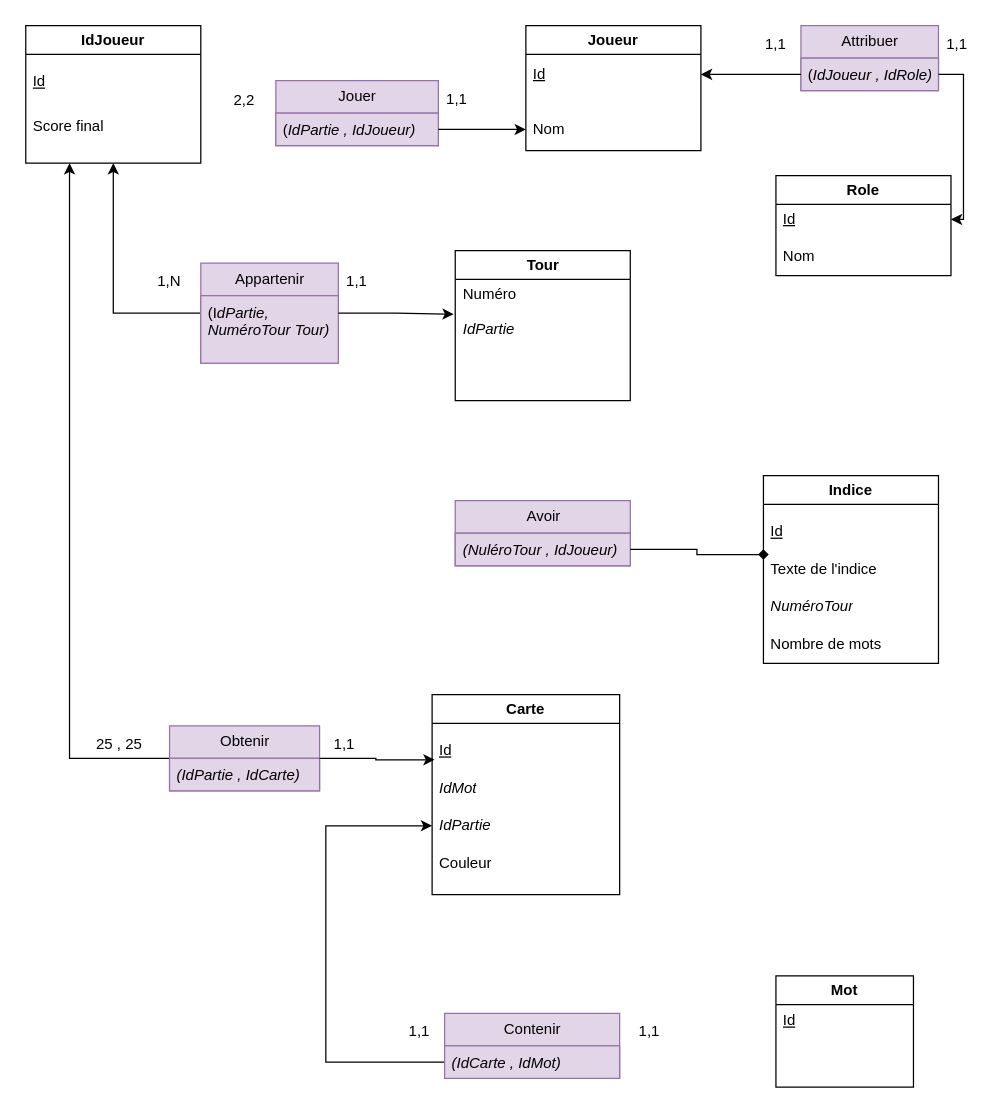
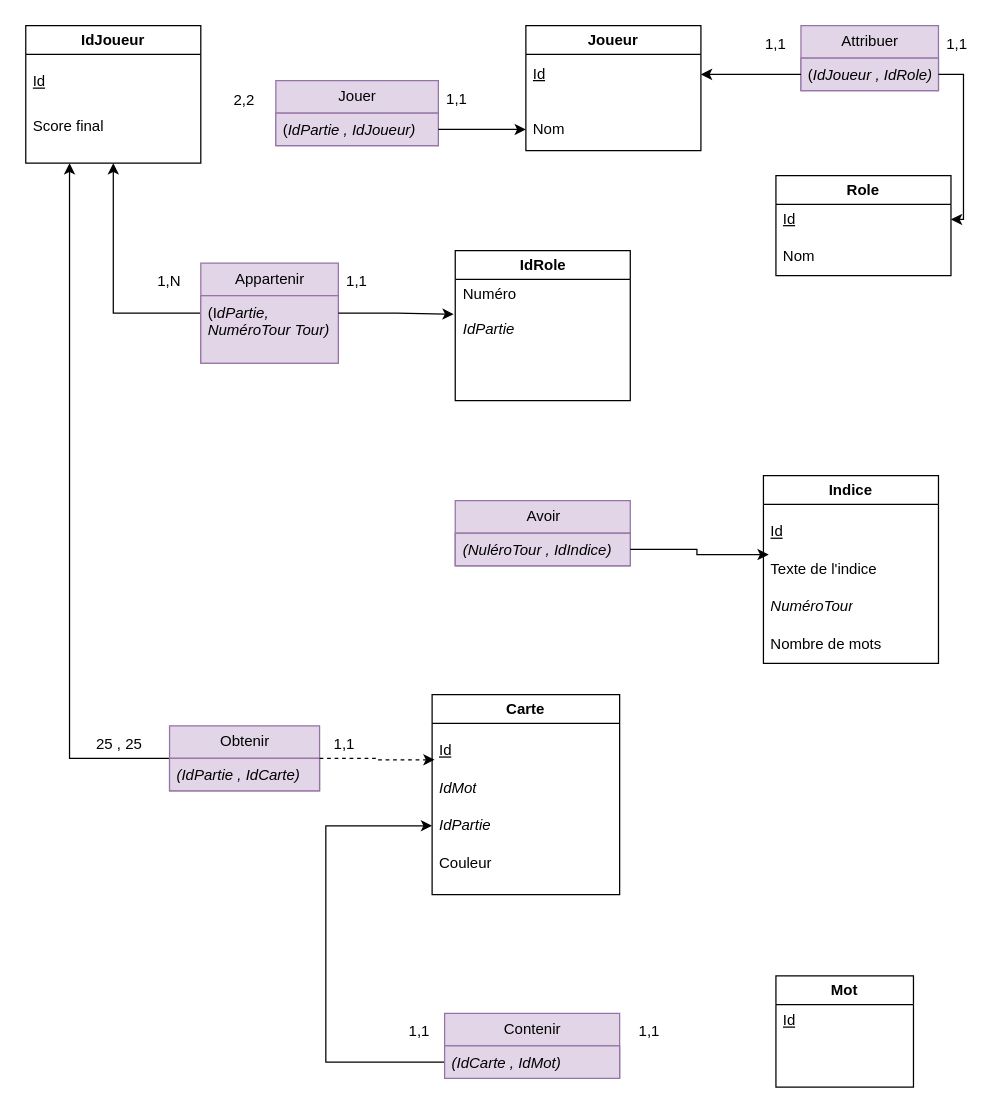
  <mxCell id="0" />
  <mxCell id="1" parent="0" />
  <mxCell id="2" value="Role" style="swimlane;whiteSpace=wrap;html=1;" vertex="1" parent="1"><mxGeometry x="620" y="140" width="140" height="80" as="geometry" /></mxCell>
  <mxCell id="3" value="&lt;u&gt;Id&lt;/u&gt;" style="text;strokeColor=none;fillColor=none;align=left;verticalAlign=middle;spacingLeft=4;spacingRight=4;overflow=hidden;points=[[0,0.5],[1,0.5]];portConstraint=eastwest;rotatable=0;whiteSpace=wrap;html=1;" vertex="1" parent="2"><mxGeometry y="20" width="140" height="30" as="geometry" /></mxCell>
  <mxCell id="4" value="Nom" style="text;strokeColor=none;fillColor=none;align=left;verticalAlign=middle;spacingLeft=4;spacingRight=4;overflow=hidden;points=[[0,0.5],[1,0.5]];portConstraint=eastwest;rotatable=0;whiteSpace=wrap;html=1;" vertex="1" parent="2"><mxGeometry y="50" width="140" height="30" as="geometry" /></mxCell>
  <mxCell id="5" value="IdJoueur" style="swimlane;whiteSpace=wrap;html=1;" vertex="1" parent="1"><mxGeometry x="20" y="20" width="140" height="110" as="geometry" /></mxCell>
  <mxCell id="6" value="Score final" style="text;strokeColor=none;fillColor=none;align=left;verticalAlign=middle;spacingLeft=4;spacingRight=4;overflow=hidden;points=[[0,0.5],[1,0.5]];portConstraint=eastwest;rotatable=0;whiteSpace=wrap;html=1;" vertex="1" parent="5"><mxGeometry y="66" width="140" height="30" as="geometry" /></mxCell>
  <mxCell id="7" value="&lt;u&gt;Id&lt;/u&gt;" style="text;strokeColor=none;fillColor=none;align=left;verticalAlign=middle;spacingLeft=4;spacingRight=4;overflow=hidden;points=[[0,0.5],[1,0.5]];portConstraint=eastwest;rotatable=0;whiteSpace=wrap;html=1;" vertex="1" parent="5"><mxGeometry y="30" width="140" height="30" as="geometry" /></mxCell>
  <mxCell id="8" value="Mot" style="swimlane;whiteSpace=wrap;html=1;" vertex="1" parent="1"><mxGeometry x="620" y="780" width="110" height="89" as="geometry" /></mxCell>
  <mxCell id="9" value="&lt;u&gt;Id&lt;/u&gt;" style="text;strokeColor=none;fillColor=none;align=left;verticalAlign=middle;spacingLeft=4;spacingRight=4;overflow=hidden;points=[[0,0.5],[1,0.5]];portConstraint=eastwest;rotatable=0;whiteSpace=wrap;html=1;" vertex="1" parent="8"><mxGeometry y="21" width="110" height="30" as="geometry" /></mxCell>
  <mxCell id="10" value="Joueur" style="swimlane;whiteSpace=wrap;html=1;movable=1;resizable=1;rotatable=1;deletable=1;editable=1;locked=0;connectable=1;" vertex="1" parent="1"><mxGeometry x="420" y="20" width="140" height="100" as="geometry" /></mxCell>
  <mxCell id="11" value="&lt;u&gt;Id&lt;/u&gt;" style="text;strokeColor=none;fillColor=none;align=left;verticalAlign=middle;spacingLeft=4;spacingRight=4;overflow=hidden;points=[[0,0.5],[1,0.5]];portConstraint=eastwest;rotatable=0;whiteSpace=wrap;html=1;" vertex="1" parent="10"><mxGeometry y="24" width="140" height="30" as="geometry" /></mxCell>
  <mxCell id="12" value="Nom" style="text;strokeColor=none;fillColor=none;align=left;verticalAlign=middle;spacingLeft=4;spacingRight=4;overflow=hidden;points=[[0,0.5],[1,0.5]];portConstraint=eastwest;rotatable=1;whiteSpace=wrap;html=1;movable=1;resizable=1;deletable=1;editable=1;locked=0;connectable=1;" vertex="1" parent="10"><mxGeometry y="68" width="140" height="30" as="geometry" /></mxCell>
  <mxCell id="13" value="Indice" style="swimlane;whiteSpace=wrap;html=1;" vertex="1" parent="1"><mxGeometry x="610" y="380" width="140" height="150" as="geometry" /></mxCell>
  <mxCell id="14" value="&lt;u&gt;Id&lt;/u&gt;" style="text;strokeColor=none;fillColor=none;align=left;verticalAlign=middle;spacingLeft=4;spacingRight=4;overflow=hidden;points=[[0,0.5],[1,0.5]];portConstraint=eastwest;rotatable=0;whiteSpace=wrap;html=1;" vertex="1" parent="13"><mxGeometry y="30" width="140" height="30" as="geometry" /></mxCell>
  <mxCell id="15" value="Texte de l'indice" style="text;strokeColor=none;fillColor=none;align=left;verticalAlign=middle;spacingLeft=4;spacingRight=4;overflow=hidden;points=[[0,0.5],[1,0.5]];portConstraint=eastwest;rotatable=0;whiteSpace=wrap;html=1;" vertex="1" parent="13"><mxGeometry y="60" width="140" height="30" as="geometry" /></mxCell>
  <mxCell id="16" value="&lt;i&gt;NuméroTour&lt;/i&gt;" style="text;strokeColor=none;fillColor=none;align=left;verticalAlign=middle;spacingLeft=4;spacingRight=4;overflow=hidden;points=[[0,0.5],[1,0.5]];portConstraint=eastwest;rotatable=0;whiteSpace=wrap;html=1;" vertex="1" parent="13"><mxGeometry y="90" width="140" height="30" as="geometry" /></mxCell>
  <mxCell id="17" value="Nombre de mots" style="text;strokeColor=none;fillColor=none;align=left;verticalAlign=middle;spacingLeft=4;spacingRight=4;overflow=hidden;points=[[0,0.5],[1,0.5]];portConstraint=eastwest;rotatable=0;whiteSpace=wrap;html=1;" vertex="1" parent="13"><mxGeometry y="120" width="140" height="30" as="geometry" /></mxCell>
  <mxCell id="18" value="Carte" style="swimlane;whiteSpace=wrap;html=1;" vertex="1" parent="1"><mxGeometry x="345" y="555" width="150" height="160" as="geometry" /></mxCell>
  <mxCell id="19" value="&lt;u&gt;Id&lt;/u&gt;" style="text;strokeColor=none;fillColor=none;align=left;verticalAlign=middle;spacingLeft=4;spacingRight=4;overflow=hidden;points=[[0,0.5],[1,0.5]];portConstraint=eastwest;rotatable=0;whiteSpace=wrap;html=1;" vertex="1" parent="18"><mxGeometry y="30" width="140" height="30" as="geometry" /></mxCell>
  <mxCell id="20" value="&lt;i&gt;IdMot&lt;/i&gt;" style="text;strokeColor=none;fillColor=none;align=left;verticalAlign=middle;spacingLeft=4;spacingRight=4;overflow=hidden;points=[[0,0.5],[1,0.5]];portConstraint=eastwest;rotatable=0;whiteSpace=wrap;html=1;" vertex="1" parent="18"><mxGeometry y="60" width="140" height="30" as="geometry" /></mxCell>
  <mxCell id="21" value="&lt;i&gt;IdPartie&lt;/i&gt;" style="text;strokeColor=none;fillColor=none;align=left;verticalAlign=middle;spacingLeft=4;spacingRight=4;overflow=hidden;points=[[0,0.5],[1,0.5]];portConstraint=eastwest;rotatable=0;whiteSpace=wrap;html=1;" vertex="1" parent="18"><mxGeometry y="90" width="140" height="30" as="geometry" /></mxCell>
  <mxCell id="22" value="Couleur" style="text;strokeColor=none;fillColor=none;align=left;verticalAlign=middle;spacingLeft=4;spacingRight=4;overflow=hidden;points=[[0,0.5],[1,0.5]];portConstraint=eastwest;rotatable=0;whiteSpace=wrap;html=1;" vertex="1" parent="18"><mxGeometry y="120" width="140" height="30" as="geometry" /></mxCell>
- <mxCell id="23" value="Tour" style="swimlane;whiteSpace=wrap;html=1;" vertex="1" parent="1"><mxGeometry x="363.5" y="200" width="140" height="120" as="geometry" /></mxCell>
+ <mxCell id="23" value="IdRole" style="swimlane;whiteSpace=wrap;html=1;" vertex="1" parent="1"><mxGeometry x="363.5" y="200" width="140" height="120" as="geometry" /></mxCell>
  <mxCell id="24" value="Numéro" style="text;strokeColor=none;fillColor=none;align=left;verticalAlign=middle;spacingLeft=4;spacingRight=4;overflow=hidden;points=[[0,0.5],[1,0.5]];portConstraint=eastwest;rotatable=0;whiteSpace=wrap;html=1;" vertex="1" parent="23"><mxGeometry y="20" width="140" height="30" as="geometry" /></mxCell>
  <mxCell id="25" value="&lt;i&gt;IdPartie&lt;/i&gt;" style="text;strokeColor=none;fillColor=none;align=left;verticalAlign=middle;spacingLeft=4;spacingRight=4;overflow=hidden;points=[[0,0.5],[1,0.5]];portConstraint=eastwest;rotatable=0;whiteSpace=wrap;html=1;" vertex="1" parent="23"><mxGeometry y="48" width="140" height="30" as="geometry" /></mxCell>
  <mxCell id="26" value="2,2" style="text;strokeColor=none;align=center;fillColor=none;html=1;verticalAlign=middle;whiteSpace=wrap;rounded=0;" vertex="1" parent="1"><mxGeometry x="180" y="65" width="30" height="30" as="geometry" /></mxCell>
  <mxCell id="27" value="1,1" style="text;strokeColor=none;align=center;fillColor=none;html=1;verticalAlign=middle;whiteSpace=wrap;rounded=0;" vertex="1" parent="1"><mxGeometry x="350" y="64" width="30" height="30" as="geometry" /></mxCell>
  <mxCell id="28" value="1,1" style="text;strokeColor=none;align=center;fillColor=none;html=1;verticalAlign=middle;whiteSpace=wrap;rounded=0;" vertex="1" parent="1"><mxGeometry x="750" y="20" width="30" height="30" as="geometry" /></mxCell>
  <mxCell id="29" value="1,1" style="text;strokeColor=none;align=center;fillColor=none;html=1;verticalAlign=middle;whiteSpace=wrap;rounded=0;" vertex="1" parent="1"><mxGeometry x="605" y="20" width="30" height="30" as="geometry" /></mxCell>
  <mxCell id="30" value="Jouer" style="swimlane;fontStyle=0;childLayout=stackLayout;horizontal=1;startSize=26;fillColor=#e1d5e7;horizontalStack=0;resizeParent=1;resizeParentMax=0;resizeLast=0;collapsible=1;marginBottom=0;html=1;strokeColor=#9673a6;" vertex="1" parent="1"><mxGeometry x="220" y="64" width="130" height="52" as="geometry" /></mxCell>
  <mxCell id="31" value="(&lt;i&gt;IdPartie , IdJoueur)&lt;/i&gt;" style="text;strokeColor=#9673a6;fillColor=#e1d5e7;align=left;verticalAlign=top;spacingLeft=4;spacingRight=4;overflow=hidden;rotatable=0;points=[[0,0.5],[1,0.5]];portConstraint=eastwest;whiteSpace=wrap;html=1;" vertex="1" parent="30"><mxGeometry y="26" width="130" height="26" as="geometry" /></mxCell>
  <mxCell id="32" style="edgeStyle=orthogonalEdgeStyle;rounded=0;orthogonalLoop=1;jettySize=auto;html=1;exitX=1;exitY=0.5;exitDx=0;exitDy=0;entryX=0;entryY=0.5;entryDx=0;entryDy=0;" edge="1" parent="1" source="31" target="12"><mxGeometry relative="1" as="geometry" /></mxCell>
  <mxCell id="33" style="edgeStyle=orthogonalEdgeStyle;rounded=0;orthogonalLoop=1;jettySize=auto;html=1;exitX=0;exitY=0.5;exitDx=0;exitDy=0;entryX=0.5;entryY=1;entryDx=0;entryDy=0;" edge="1" parent="1" source="34" target="5"><mxGeometry relative="1" as="geometry" /></mxCell>
  <mxCell id="34" value="Appartenir" style="swimlane;fontStyle=0;childLayout=stackLayout;horizontal=1;startSize=26;fillColor=#e1d5e7;horizontalStack=0;resizeParent=1;resizeParentMax=0;resizeLast=0;collapsible=1;marginBottom=0;html=1;strokeColor=#9673a6;" vertex="1" parent="1"><mxGeometry x="160" y="210" width="110" height="80" as="geometry" /></mxCell>
  <mxCell id="35" value="(I&lt;i&gt;dPartie, NuméroTour Tour)&lt;/i&gt;" style="text;strokeColor=#9673a6;fillColor=#e1d5e7;align=left;verticalAlign=top;spacingLeft=4;spacingRight=4;overflow=hidden;rotatable=0;points=[[0,0.5],[1,0.5]];portConstraint=eastwest;whiteSpace=wrap;html=1;" vertex="1" parent="34"><mxGeometry y="26" width="110" height="54" as="geometry" /></mxCell>
  <mxCell id="36" value="Attribuer" style="swimlane;fontStyle=0;childLayout=stackLayout;horizontal=1;startSize=26;fillColor=#e1d5e7;horizontalStack=0;resizeParent=1;resizeParentMax=0;resizeLast=0;collapsible=1;marginBottom=0;html=1;strokeColor=#9673a6;" vertex="1" parent="1"><mxGeometry x="640" y="20" width="110" height="52" as="geometry" /></mxCell>
  <mxCell id="37" value="(&lt;i&gt;IdJoueur , IdRole)&lt;/i&gt;" style="text;strokeColor=#9673a6;fillColor=#e1d5e7;align=left;verticalAlign=top;spacingLeft=4;spacingRight=4;overflow=hidden;rotatable=0;points=[[0,0.5],[1,0.5]];portConstraint=eastwest;whiteSpace=wrap;html=1;" vertex="1" parent="36"><mxGeometry y="26" width="110" height="26" as="geometry" /></mxCell>
  <mxCell id="38" style="edgeStyle=orthogonalEdgeStyle;rounded=0;orthogonalLoop=1;jettySize=auto;html=1;exitX=0;exitY=0.5;exitDx=0;exitDy=0;entryX=1;entryY=0.5;entryDx=0;entryDy=0;" edge="1" parent="1" source="37" target="11"><mxGeometry relative="1" as="geometry" /></mxCell>
  <mxCell id="39" style="edgeStyle=orthogonalEdgeStyle;rounded=0;orthogonalLoop=1;jettySize=auto;html=1;exitX=1;exitY=0.5;exitDx=0;exitDy=0;entryX=1;entryY=0.5;entryDx=0;entryDy=0;" edge="1" parent="1" source="37" target="3"><mxGeometry relative="1" as="geometry" /></mxCell>
  <mxCell id="40" value="1,N" style="text;strokeColor=none;align=center;fillColor=none;html=1;verticalAlign=middle;whiteSpace=wrap;rounded=0;" vertex="1" parent="1"><mxGeometry x="120" y="210" width="30" height="30" as="geometry" /></mxCell>
  <mxCell id="41" value="1,1" style="text;strokeColor=none;align=center;fillColor=none;html=1;verticalAlign=middle;whiteSpace=wrap;rounded=0;" vertex="1" parent="1"><mxGeometry x="270" y="210" width="30" height="30" as="geometry" /></mxCell>
  <mxCell id="42" style="edgeStyle=orthogonalEdgeStyle;rounded=0;orthogonalLoop=1;jettySize=auto;html=1;exitX=0;exitY=0.75;exitDx=0;exitDy=0;entryX=0;entryY=0.5;entryDx=0;entryDy=0;" edge="1" parent="1" source="43" target="21"><mxGeometry relative="1" as="geometry"><Array as="points"><mxPoint x="260" y="849" /><mxPoint x="260" y="660" /></Array></mxGeometry></mxCell>
  <mxCell id="43" value="Contenir" style="swimlane;fontStyle=0;childLayout=stackLayout;horizontal=1;startSize=26;fillColor=#e1d5e7;horizontalStack=0;resizeParent=1;resizeParentMax=0;resizeLast=0;collapsible=1;marginBottom=0;html=1;strokeColor=#9673a6;" vertex="1" parent="1"><mxGeometry x="355" y="810" width="140" height="52" as="geometry" /></mxCell>
  <mxCell id="44" value="&lt;i&gt;(IdCarte , IdMot)&lt;/i&gt;" style="text;strokeColor=#9673a6;fillColor=#e1d5e7;align=left;verticalAlign=top;spacingLeft=4;spacingRight=4;overflow=hidden;rotatable=0;points=[[0,0.5],[1,0.5]];portConstraint=eastwest;whiteSpace=wrap;html=1;" vertex="1" parent="43"><mxGeometry y="26" width="140" height="26" as="geometry" /></mxCell>
  <mxCell id="45" value="1,1" style="text;strokeColor=none;align=center;fillColor=none;html=1;verticalAlign=middle;whiteSpace=wrap;rounded=0;" vertex="1" parent="1"><mxGeometry x="260" y="580" width="30" height="30" as="geometry" /></mxCell>
  <mxCell id="46" value="1,1" style="text;strokeColor=none;align=center;fillColor=none;html=1;verticalAlign=middle;whiteSpace=wrap;rounded=0;" vertex="1" parent="1"><mxGeometry x="503.5" y="809.5" width="30" height="30" as="geometry" /></mxCell>
  <mxCell id="47" style="edgeStyle=orthogonalEdgeStyle;rounded=0;orthogonalLoop=1;jettySize=auto;html=1;exitX=0;exitY=0.5;exitDx=0;exitDy=0;entryX=0.25;entryY=1;entryDx=0;entryDy=0;" edge="1" parent="1" source="48" target="5"><mxGeometry relative="1" as="geometry" /></mxCell>
  <mxCell id="48" value="Obtenir" style="swimlane;fontStyle=0;childLayout=stackLayout;horizontal=1;startSize=26;fillColor=#e1d5e7;horizontalStack=0;resizeParent=1;resizeParentMax=0;resizeLast=0;collapsible=1;marginBottom=0;html=1;strokeColor=#9673a6;" vertex="1" parent="1"><mxGeometry x="135" y="580" width="120" height="52" as="geometry" /></mxCell>
  <mxCell id="49" value="(IdPartie , IdCarte)" style="text;strokeColor=#9673a6;fillColor=#e1d5e7;align=left;verticalAlign=top;spacingLeft=4;spacingRight=4;overflow=hidden;rotatable=0;points=[[0,0.5],[1,0.5]];portConstraint=eastwest;whiteSpace=wrap;html=1;fontStyle=2" vertex="1" parent="48"><mxGeometry y="26" width="120" height="26" as="geometry" /></mxCell>
- <mxCell id="50" style="edgeStyle=orthogonalEdgeStyle;rounded=0;orthogonalLoop=1;jettySize=auto;html=1;exitX=1;exitY=0.5;exitDx=0;exitDy=0;entryX=0.014;entryY=-0.26;entryDx=0;entryDy=0;entryPerimeter=0;" edge="1" parent="1" source="48" target="20"><mxGeometry relative="1" as="geometry" /></mxCell>
+ <mxCell id="50" style="edgeStyle=orthogonalEdgeStyle;rounded=0;orthogonalLoop=1;jettySize=auto;html=1;exitX=1;exitY=0.5;exitDx=0;exitDy=0;entryX=0.014;entryY=-0.26;entryDx=0;entryDy=0;entryPerimeter=0;dashed=1;" edge="1" parent="1" source="48" target="20"><mxGeometry relative="1" as="geometry" /></mxCell>
  <mxCell id="51" style="edgeStyle=orthogonalEdgeStyle;rounded=0;orthogonalLoop=1;jettySize=auto;html=1;exitX=1;exitY=0.5;exitDx=0;exitDy=0;entryX=-0.009;entryY=0.093;entryDx=0;entryDy=0;entryPerimeter=0;" edge="1" parent="1" source="34" target="25"><mxGeometry relative="1" as="geometry" /></mxCell>
  <mxCell id="52" value="25 , 25" style="text;strokeColor=none;align=center;fillColor=none;html=1;verticalAlign=middle;whiteSpace=wrap;rounded=0;" vertex="1" parent="1"><mxGeometry x="70" y="580" width="50" height="30" as="geometry" /></mxCell>
  <mxCell id="53" value="1,1" style="text;strokeColor=none;align=center;fillColor=none;html=1;verticalAlign=middle;whiteSpace=wrap;rounded=0;" vertex="1" parent="1"><mxGeometry x="320" y="809.5" width="30" height="30" as="geometry" /></mxCell>
  <mxCell id="54" value="Avoir" style="swimlane;fontStyle=0;childLayout=stackLayout;horizontal=1;startSize=26;fillColor=#e1d5e7;horizontalStack=0;resizeParent=1;resizeParentMax=0;resizeLast=0;collapsible=1;marginBottom=0;html=1;strokeColor=#9673a6;" vertex="1" parent="1"><mxGeometry x="363.5" y="400" width="140" height="52" as="geometry" /></mxCell>
- <mxCell id="55" value="(NuléroTour , IdJoueur)" style="text;strokeColor=#9673a6;fillColor=#e1d5e7;align=left;verticalAlign=top;spacingLeft=4;spacingRight=4;overflow=hidden;rotatable=0;points=[[0,0.5],[1,0.5]];portConstraint=eastwest;whiteSpace=wrap;html=1;fontStyle=2" vertex="1" parent="54"><mxGeometry y="26" width="140" height="26" as="geometry" /></mxCell>
- <mxCell id="56" style="edgeStyle=orthogonalEdgeStyle;rounded=0;orthogonalLoop=1;jettySize=auto;html=1;exitX=1;exitY=0.75;exitDx=0;exitDy=0;entryX=0.03;entryY=0.102;entryDx=0;entryDy=0;entryPerimeter=0;endArrow=diamond;" edge="1" parent="1" source="54" target="15"><mxGeometry relative="1" as="geometry" /></mxCell>
+ <mxCell id="55" value="(NuléroTour , IdIndice)" style="text;strokeColor=#9673a6;fillColor=#e1d5e7;align=left;verticalAlign=top;spacingLeft=4;spacingRight=4;overflow=hidden;rotatable=0;points=[[0,0.5],[1,0.5]];portConstraint=eastwest;whiteSpace=wrap;html=1;fontStyle=2" vertex="1" parent="54"><mxGeometry y="26" width="140" height="26" as="geometry" /></mxCell>
+ <mxCell id="56" style="edgeStyle=orthogonalEdgeStyle;rounded=0;orthogonalLoop=1;jettySize=auto;html=1;exitX=1;exitY=0.75;exitDx=0;exitDy=0;entryX=0.03;entryY=0.102;entryDx=0;entryDy=0;entryPerimeter=0;" edge="1" parent="1" source="54" target="15"><mxGeometry relative="1" as="geometry" /></mxCell>
